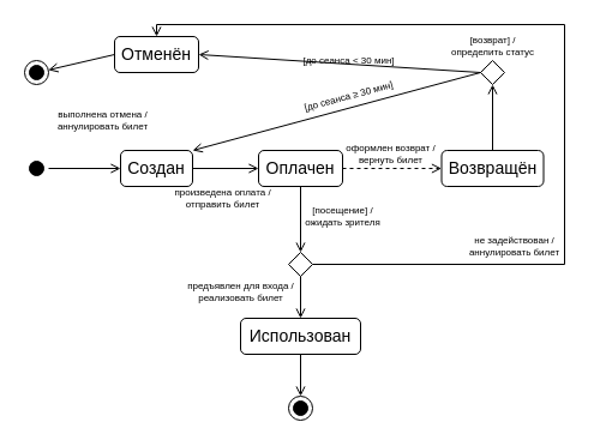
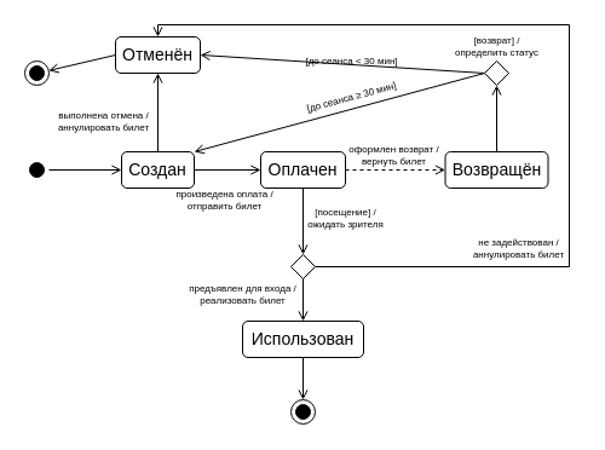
  <mxCell id="0" />
  <mxCell id="1" parent="0" />
  <mxCell id="2" value="[до сеанса &amp;lt; 30 мин]" style="text;html=1;align=center;verticalAlign=middle;resizable=0;points=[];autosize=1;strokeColor=none;fillColor=none;fontSize=8;rotation=0;" parent="1" vertex="1"><mxGeometry x="240" y="40" width="100" height="20" as="geometry" /></mxCell>
  <mxCell id="3" value="" style="ellipse;html=1;shape=startState;fillColor=#000000;strokeColor=#000000;direction=north;aspect=fixed;" parent="1" vertex="1"><mxGeometry x="20" y="130" width="20" height="20" as="geometry" /></mxCell>
  <mxCell id="4" value="Создан" style="rounded=1;whiteSpace=wrap;html=1;fontSize=14;" parent="1" vertex="1"><mxGeometry x="100" y="125" width="60" height="30" as="geometry" /></mxCell>
  <mxCell id="5" value="Оплачен" style="rounded=1;whiteSpace=wrap;html=1;fontSize=14;" parent="1" vertex="1"><mxGeometry x="215" y="125" width="70" height="30" as="geometry" /></mxCell>
  <mxCell id="6" value="Отменён" style="rounded=1;whiteSpace=wrap;html=1;fontSize=14;" parent="1" vertex="1"><mxGeometry x="95" y="30" width="70" height="30" as="geometry" /></mxCell>
  <mxCell id="7" value="Использован" style="rounded=1;whiteSpace=wrap;html=1;fontSize=14;" parent="1" vertex="1"><mxGeometry x="200" y="265" width="100" height="30" as="geometry" /></mxCell>
  <mxCell id="8" value="Возвращён" style="rounded=1;whiteSpace=wrap;html=1;fontSize=14;" parent="1" vertex="1"><mxGeometry x="367.5" y="125" width="85" height="30" as="geometry" /></mxCell>
  <mxCell id="9" value="" style="endArrow=open;html=1;rounded=0;endFill=0;exitX=1;exitY=0.5;exitDx=0;exitDy=0;entryX=0;entryY=0.5;entryDx=0;entryDy=0;" parent="1" source="4" target="5" edge="1"><mxGeometry width="50" height="50" relative="1" as="geometry"><mxPoint x="310" y="175" as="sourcePoint" /><mxPoint x="360" y="125" as="targetPoint" /></mxGeometry></mxCell>
  <mxCell id="10" value="" style="endArrow=open;html=1;rounded=0;endFill=0;exitX=0.5;exitY=1;exitDx=0;exitDy=0;entryX=0.5;entryY=0;entryDx=0;entryDy=0;" parent="1" source="5" target="23" edge="1"><mxGeometry width="50" height="50" relative="1" as="geometry"><mxPoint x="160" y="195" as="sourcePoint" /><mxPoint x="325" y="130" as="targetPoint" /></mxGeometry></mxCell>
+ <mxCell id="11" value="" style="endArrow=open;html=1;rounded=0;endFill=0;exitX=0.5;exitY=0;exitDx=0;exitDy=0;entryX=0.5;entryY=1;entryDx=0;entryDy=0;" parent="1" source="4" target="6" edge="1"><mxGeometry width="50" height="50" relative="1" as="geometry"><mxPoint x="170" y="150" as="sourcePoint" /><mxPoint x="225" y="150" as="targetPoint" /></mxGeometry></mxCell>
  <mxCell id="12" value="" style="endArrow=open;html=1;rounded=0;endFill=0;entryX=0;entryY=0.5;entryDx=0;entryDy=0;" parent="1" source="3" target="4" edge="1"><mxGeometry width="50" height="50" relative="1" as="geometry"><mxPoint x="170" y="150" as="sourcePoint" /><mxPoint x="225" y="150" as="targetPoint" /></mxGeometry></mxCell>
  <mxCell id="13" value="" style="endArrow=open;html=1;rounded=0;endFill=0;entryX=0.5;entryY=1;entryDx=0;entryDy=0;exitX=0.5;exitY=0;exitDx=0;exitDy=0;" parent="1" source="8" target="14" edge="1"><mxGeometry width="50" height="50" relative="1" as="geometry"><mxPoint x="280" y="30" as="sourcePoint" /><mxPoint x="220" y="180" as="targetPoint" /></mxGeometry></mxCell>
  <mxCell id="14" value="" style="rhombus;whiteSpace=wrap;html=1;strokeColor=default;fontSize=9;" parent="1" vertex="1"><mxGeometry x="400" y="50" width="20" height="20" as="geometry" /></mxCell>
  <mxCell id="15" value="" style="ellipse;html=1;shape=endState;fillColor=#000000;strokeColor=#000000;aspect=fixed;" parent="1" vertex="1"><mxGeometry x="240" y="330" width="20" height="20" as="geometry" /></mxCell>
  <mxCell id="16" value="" style="endArrow=open;html=1;rounded=0;endFill=0;exitX=0.5;exitY=1;exitDx=0;exitDy=0;" parent="1" source="7" target="15" edge="1"><mxGeometry width="50" height="50" relative="1" as="geometry"><mxPoint x="575" y="130" as="sourcePoint" /><mxPoint x="605" y="170" as="targetPoint" /></mxGeometry></mxCell>
  <mxCell id="17" value="" style="endArrow=open;html=1;rounded=0;endFill=0;entryX=1;entryY=0.5;entryDx=0;entryDy=0;exitX=0;exitY=0.5;exitDx=0;exitDy=0;" parent="1" source="14" target="6" edge="1"><mxGeometry width="50" height="50" relative="1" as="geometry"><mxPoint x="260" y="55" as="sourcePoint" /><mxPoint x="260" y="20" as="targetPoint" /></mxGeometry></mxCell>
  <mxCell id="18" value="" style="endArrow=open;html=1;rounded=0;endFill=0;entryX=1;entryY=0;entryDx=0;entryDy=0;exitX=0;exitY=0.5;exitDx=0;exitDy=0;" parent="1" target="4" edge="1" source="14"><mxGeometry width="50" height="50" relative="1" as="geometry"><mxPoint x="250" y="60" as="sourcePoint" /><mxPoint x="170" y="100" as="targetPoint" /></mxGeometry></mxCell>
  <mxCell id="19" value="" style="endArrow=open;html=1;rounded=0;endFill=0;entryX=0;entryY=0.5;entryDx=0;entryDy=0;exitX=1;exitY=0.5;exitDx=0;exitDy=0;dashed=1;" parent="1" source="5" target="8" edge="1"><mxGeometry width="50" height="50" relative="1" as="geometry"><mxPoint x="260" y="55" as="sourcePoint" /><mxPoint x="260" y="20" as="targetPoint" /></mxGeometry></mxCell>
  <mxCell id="20" value="" style="ellipse;html=1;shape=endState;fillColor=#000000;strokeColor=#000000;aspect=fixed;" parent="1" vertex="1"><mxGeometry x="20" y="50" width="20" height="20" as="geometry" /></mxCell>
  <mxCell id="21" value="" style="endArrow=open;html=1;rounded=0;endFill=0;exitX=0;exitY=0.5;exitDx=0;exitDy=0;" parent="1" source="6" target="20" edge="1"><mxGeometry width="50" height="50" relative="1" as="geometry"><mxPoint x="-40" y="60" as="sourcePoint" /><mxPoint x="60" y="80" as="targetPoint" /></mxGeometry></mxCell>
  <mxCell id="22" value="[до сеанса ≥ 30 мин]" style="text;html=1;align=center;verticalAlign=middle;resizable=0;points=[];autosize=1;strokeColor=none;fillColor=none;fontSize=8;rotation=345;" parent="1" vertex="1"><mxGeometry x="240" y="70" width="100" height="20" as="geometry" /></mxCell>
  <mxCell id="23" value="" style="rhombus;whiteSpace=wrap;html=1;strokeColor=default;fontSize=9;" vertex="1" parent="1"><mxGeometry x="240" y="210" width="20" height="20" as="geometry" /></mxCell>
  <mxCell id="24" value="" style="endArrow=open;html=1;rounded=0;endFill=0;entryX=0.5;entryY=0;entryDx=0;entryDy=0;exitX=0.5;exitY=1;exitDx=0;exitDy=0;" edge="1" parent="1" source="23" target="7"><mxGeometry width="50" height="50" relative="1" as="geometry"><mxPoint x="375" y="170" as="sourcePoint" /><mxPoint x="395" y="160" as="targetPoint" /></mxGeometry></mxCell>
  <mxCell id="25" value="" style="endArrow=open;html=1;rounded=0;exitX=1;exitY=0.5;exitDx=0;exitDy=0;endFill=0;entryX=0.5;entryY=0;entryDx=0;entryDy=0;" edge="1" parent="1" source="23" target="6"><mxGeometry width="50" height="50" relative="1" as="geometry"><mxPoint x="320" y="190" as="sourcePoint" /><mxPoint x="130" y="20" as="targetPoint" /><Array as="points"><mxPoint x="470" y="220" /><mxPoint x="470" y="20" /><mxPoint x="130" y="20" /></Array></mxGeometry></mxCell>
  <mxCell id="26" value="выполнена отмена /&lt;br&gt;аннулировать билет" style="text;html=1;align=center;verticalAlign=middle;resizable=0;points=[];autosize=1;strokeColor=none;fillColor=none;fontSize=8;rotation=0;" vertex="1" parent="1"><mxGeometry x="35" y="85" width="100" height="30" as="geometry" /></mxCell>
  <mxCell id="27" value="[возврат] /&lt;br&gt;определить статус" style="text;html=1;align=center;verticalAlign=middle;resizable=0;points=[];autosize=1;strokeColor=none;fillColor=none;fontSize=8;rotation=0;" vertex="1" parent="1"><mxGeometry x="365" y="22.5" width="90" height="30" as="geometry" /></mxCell>
  <mxCell id="28" value="[посещение] /&lt;br&gt;&lt;div&gt;ожидать зрителя&lt;/div&gt;" style="text;html=1;align=center;verticalAlign=middle;resizable=0;points=[];autosize=1;strokeColor=none;fillColor=none;fontSize=8;rotation=0;" vertex="1" parent="1"><mxGeometry x="240" y="165" width="90" height="30" as="geometry" /></mxCell>
  <mxCell id="29" value="произведена оплата /&lt;br&gt;отправить билет" style="text;html=1;align=center;verticalAlign=middle;resizable=0;points=[];autosize=1;strokeColor=none;fillColor=none;fontSize=8;rotation=0;" vertex="1" parent="1"><mxGeometry x="135" y="150" width="100" height="30" as="geometry" /></mxCell>
  <mxCell id="30" value="оформлен возврат /&lt;br&gt;вернуть билет" style="text;html=1;align=center;verticalAlign=middle;resizable=0;points=[];autosize=1;strokeColor=none;fillColor=none;fontSize=8;rotation=0;" vertex="1" parent="1"><mxGeometry x="275" y="112.5" width="100" height="30" as="geometry" /></mxCell>
  <mxCell id="31" value="предъявлен для входа /&lt;br&gt;реализовать билет" style="text;html=1;align=center;verticalAlign=middle;resizable=0;points=[];autosize=1;strokeColor=none;fillColor=none;fontSize=8;rotation=0;" vertex="1" parent="1"><mxGeometry x="145" y="227.5" width="110" height="30" as="geometry" /></mxCell>
  <mxCell id="32" value="не задействован /&lt;br&gt;аннулировать билет" style="text;html=1;align=center;verticalAlign=middle;resizable=0;points=[];autosize=1;strokeColor=none;fillColor=none;fontSize=8;rotation=0;" vertex="1" parent="1"><mxGeometry x="377.5" y="190" width="100" height="30" as="geometry" /></mxCell>
